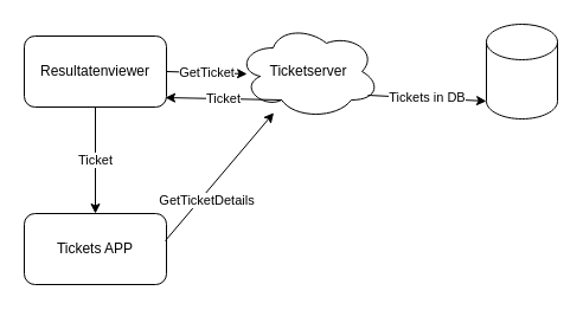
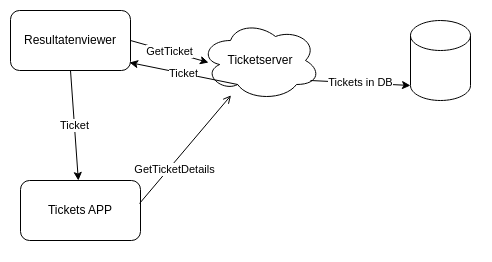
  <mxCell id="0" />
  <mxCell id="1" parent="0" />
  <mxCell id="2" value="" style="shape=cylinder3;whiteSpace=wrap;html=1;boundedLbl=1;backgroundOutline=1;size=15;" vertex="1" parent="1"><mxGeometry x="410" y="20" width="60" height="80" as="geometry" /></mxCell>
- <mxCell id="3" value="Resultatenviewer" style="rounded=1;whiteSpace=wrap;html=1;" vertex="1" parent="1"><mxGeometry x="20" y="30" width="120" height="60" as="geometry" /></mxCell>
+ <mxCell id="3" value="Resultatenviewer" style="rounded=1;whiteSpace=wrap;html=1;" vertex="1" parent="1"><mxGeometry x="10" y="10" width="120" height="60" as="geometry" /></mxCell>
  <mxCell id="4" value="Ticketserver" style="ellipse;shape=cloud;whiteSpace=wrap;html=1;" vertex="1" parent="1"><mxGeometry x="200" y="20" width="120" height="80" as="geometry" /></mxCell>
  <mxCell id="5" value="Tickets APP" style="rounded=1;whiteSpace=wrap;html=1;" vertex="1" parent="1"><mxGeometry x="20" y="180" width="120" height="60" as="geometry" /></mxCell>
  <mxCell id="6" value="GetTicket" style="endArrow=classic;html=1;exitX=1;exitY=0.5;exitDx=0;exitDy=0;entryX=0.067;entryY=0.525;entryDx=0;entryDy=0;entryPerimeter=0;" edge="1" parent="1" source="3" target="4"><mxGeometry width="50" height="50" relative="1" as="geometry"><mxPoint x="160" y="100" as="sourcePoint" /><mxPoint x="210" y="50" as="targetPoint" /></mxGeometry></mxCell>
  <mxCell id="7" value="Ticket" style="endArrow=classic;html=1;entryX=0.992;entryY=0.867;entryDx=0;entryDy=0;entryPerimeter=0;exitX=0.31;exitY=0.8;exitDx=0;exitDy=0;exitPerimeter=0;" edge="1" parent="1" source="4" target="3"><mxGeometry width="50" height="50" relative="1" as="geometry"><mxPoint x="150" y="130" as="sourcePoint" /><mxPoint x="200" y="80" as="targetPoint" /></mxGeometry></mxCell>
  <mxCell id="8" value="Ticket" style="endArrow=classic;html=1;exitX=0.5;exitY=1;exitDx=0;exitDy=0;" edge="1" parent="1" source="3" target="5"><mxGeometry width="50" height="50" relative="1" as="geometry"><mxPoint x="60" y="140" as="sourcePoint" /><mxPoint x="110" y="90" as="targetPoint" /></mxGeometry></mxCell>
- <mxCell id="9" value="" style="endArrow=classic;html=1;exitX=0.992;exitY=0.383;exitDx=0;exitDy=0;exitPerimeter=0;" edge="1" parent="1" source="5" target="4"><mxGeometry width="50" height="50" relative="1" as="geometry"><mxPoint x="140" y="230" as="sourcePoint" /><mxPoint x="190" y="180" as="targetPoint" /></mxGeometry></mxCell>
+ <mxCell id="9" value="" style="endArrow=open;html=1;exitX=0.992;exitY=0.383;exitDx=0;exitDy=0;exitPerimeter=0;" edge="1" parent="1" source="5" target="4"><mxGeometry width="50" height="50" relative="1" as="geometry"><mxPoint x="140" y="230" as="sourcePoint" /><mxPoint x="190" y="180" as="targetPoint" /></mxGeometry></mxCell>
  <mxCell id="10" value="GetTicketDetails" style="edgeLabel;html=1;align=center;verticalAlign=middle;resizable=0;points=[];" vertex="1" connectable="0" parent="9"><mxGeometry x="-0.324" y="-4" relative="1" as="geometry"><mxPoint as="offset" /></mxGeometry></mxCell>
  <mxCell id="11" value="Tickets in DB" style="endArrow=classic;html=1;entryX=0;entryY=1;entryDx=0;entryDy=-15;entryPerimeter=0;" edge="1" parent="1" target="2"><mxGeometry width="50" height="50" relative="1" as="geometry"><mxPoint x="310" y="80" as="sourcePoint" /><mxPoint x="360" y="30" as="targetPoint" /></mxGeometry></mxCell>
